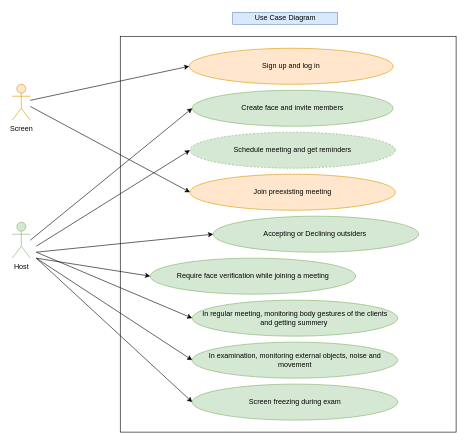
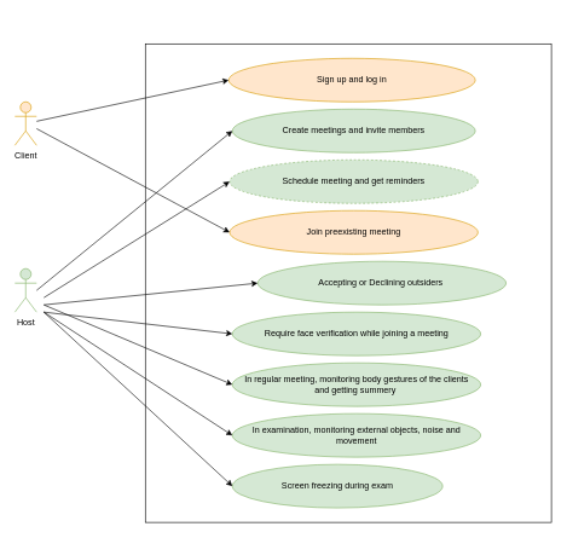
  <mxCell id="0" />
  <mxCell id="1" parent="0" />
  <mxCell id="2" value="" style="rounded=0;whiteSpace=wrap;html=1;" vertex="1" parent="1"><mxGeometry x="200" y="60" width="560" height="660" as="geometry" /></mxCell>
  <mxCell id="3" value="Host" style="shape=umlActor;verticalLabelPosition=bottom;verticalAlign=top;html=1;outlineConnect=0;fillColor=#d5e8d4;strokeColor=#82b366;" vertex="1" parent="1"><mxGeometry x="20" y="370" width="30" height="60" as="geometry" /></mxCell>
  <mxCell id="4" value="Sign up and log in" style="ellipse;whiteSpace=wrap;html=1;fillColor=#ffe6cc;strokeColor=#d79b00;" vertex="1" parent="1"><mxGeometry x="315" y="80" width="340" height="60" as="geometry" /></mxCell>
- <mxCell id="5" value="Create face and invite members" style="ellipse;whiteSpace=wrap;html=1;fillColor=#d5e8d4;strokeColor=#82b366;" vertex="1" parent="1"><mxGeometry x="320" y="150" width="335" height="60" as="geometry" /></mxCell>
+ <mxCell id="5" value="Create meetings and invite members" style="ellipse;whiteSpace=wrap;html=1;fillColor=#d5e8d4;strokeColor=#82b366;" vertex="1" parent="1"><mxGeometry x="320" y="150" width="335" height="60" as="geometry" /></mxCell>
  <mxCell id="6" value="Schedule meeting and get reminders" style="ellipse;whiteSpace=wrap;html=1;fillColor=#d5e8d4;strokeColor=#82b366;dashed=1;" vertex="1" parent="1"><mxGeometry x="316.25" y="220" width="342.5" height="60" as="geometry" /></mxCell>
  <mxCell id="7" value="Join preexisting meeting" style="ellipse;whiteSpace=wrap;html=1;fillColor=#ffe6cc;strokeColor=#d79b00;" vertex="1" parent="1"><mxGeometry x="316.25" y="290" width="342.5" height="60" as="geometry" /></mxCell>
- <mxCell id="8" value="Require face verification while joining a meeting" style="ellipse;whiteSpace=wrap;html=1;fillColor=#d5e8d4;strokeColor=#82b366;" vertex="1" parent="1"><mxGeometry x="250" y="430" width="342.5" height="60" as="geometry" /></mxCell>
+ <mxCell id="8" value="Require face verification while joining a meeting" style="ellipse;whiteSpace=wrap;html=1;fillColor=#d5e8d4;strokeColor=#82b366;" vertex="1" parent="1"><mxGeometry x="320" y="430" width="342.5" height="60" as="geometry" /></mxCell>
  <mxCell id="9" value="In regular meeting, monitoring body gestures of the clients&lt;br&gt;and getting summery&amp;nbsp;" style="ellipse;whiteSpace=wrap;html=1;fillColor=#d5e8d4;strokeColor=#82b366;" vertex="1" parent="1"><mxGeometry x="320" y="500" width="342.5" height="60" as="geometry" /></mxCell>
  <mxCell id="10" value="In examination, monitoring external objects, noise and movement" style="ellipse;whiteSpace=wrap;html=1;fillColor=#d5e8d4;strokeColor=#82b366;" vertex="1" parent="1"><mxGeometry x="320" y="570" width="342.5" height="60" as="geometry" /></mxCell>
- <mxCell id="11" value="Screen freezing during exam" style="ellipse;whiteSpace=wrap;html=1;fillColor=#d5e8d4;strokeColor=#82b366;" vertex="1" parent="1"><mxGeometry x="320" y="640" width="342.5" height="60" as="geometry" /></mxCell>
+ <mxCell id="11" value="Screen freezing during exam" style="ellipse;whiteSpace=wrap;html=1;fillColor=#d5e8d4;strokeColor=#82b366;" vertex="1" parent="1"><mxGeometry x="320" y="640" width="290" height="60" as="geometry" /></mxCell>
  <mxCell id="12" value="Accepting or Declining outsiders&amp;nbsp;" style="ellipse;whiteSpace=wrap;html=1;fillColor=#d5e8d4;strokeColor=#82b366;" vertex="1" parent="1"><mxGeometry x="355" y="360" width="342.5" height="60" as="geometry" /></mxCell>
  <mxCell id="13" style="edgeStyle=orthogonalEdgeStyle;rounded=0;orthogonalLoop=1;jettySize=auto;html=1;exitX=0.5;exitY=1;exitDx=0;exitDy=0;" edge="1" parent="1" source="2" target="2"><mxGeometry relative="1" as="geometry" /></mxCell>
- <mxCell id="14" value="Use Case Diagram" style="text;html=1;strokeColor=#6c8ebf;align=center;verticalAlign=middle;whiteSpace=wrap;rounded=0;fillColor=#dae8fc;" vertex="1" parent="1"><mxGeometry x="387.5" y="20" width="175" height="20" as="geometry" /></mxCell>
- <mxCell id="15" value="Screen" style="shape=umlActor;verticalLabelPosition=bottom;verticalAlign=top;html=1;fillColor=#ffe6cc;strokeColor=#d79b00;" vertex="1" parent="1"><mxGeometry x="20" y="140" width="30" height="60" as="geometry" /></mxCell>
+ <mxCell id="15" value="Client" style="shape=umlActor;verticalLabelPosition=bottom;verticalAlign=top;html=1;fillColor=#ffe6cc;strokeColor=#d79b00;" vertex="1" parent="1"><mxGeometry x="20" y="140" width="30" height="60" as="geometry" /></mxCell>
  <mxCell id="16" value="" style="endArrow=classic;html=1;" edge="1" parent="1" source="15"><mxGeometry width="50" height="50" relative="1" as="geometry"><mxPoint x="168" y="170" as="sourcePoint" /><mxPoint x="315" y="110" as="targetPoint" /></mxGeometry></mxCell>
  <mxCell id="17" value="" style="endArrow=classic;html=1;entryX=0;entryY=0.5;entryDx=0;entryDy=0;" edge="1" parent="1" target="7"><mxGeometry width="50" height="50" relative="1" as="geometry"><mxPoint x="50" y="177" as="sourcePoint" /><mxPoint x="325" y="120" as="targetPoint" /></mxGeometry></mxCell>
  <mxCell id="18" value="" style="endArrow=classic;html=1;entryX=0;entryY=0.5;entryDx=0;entryDy=0;" edge="1" parent="1" target="9"><mxGeometry width="50" height="50" relative="1" as="geometry"><mxPoint x="60" y="420" as="sourcePoint" /><mxPoint x="320" y="543" as="targetPoint" /></mxGeometry></mxCell>
  <mxCell id="19" value="" style="endArrow=classic;html=1;entryX=0;entryY=0.5;entryDx=0;entryDy=0;" edge="1" parent="1" target="6"><mxGeometry width="50" height="50" relative="1" as="geometry"><mxPoint x="60" y="410" as="sourcePoint" /><mxPoint x="330" y="540" as="targetPoint" /></mxGeometry></mxCell>
  <mxCell id="20" value="" style="endArrow=classic;html=1;entryX=0;entryY=0.5;entryDx=0;entryDy=0;" edge="1" parent="1" target="5"><mxGeometry width="50" height="50" relative="1" as="geometry"><mxPoint x="50" y="400" as="sourcePoint" /><mxPoint x="340" y="550" as="targetPoint" /></mxGeometry></mxCell>
  <mxCell id="21" value="" style="endArrow=classic;html=1;entryX=0;entryY=0.5;entryDx=0;entryDy=0;" edge="1" parent="1" target="12"><mxGeometry width="50" height="50" relative="1" as="geometry"><mxPoint x="60" y="420" as="sourcePoint" /><mxPoint x="326.25" y="260" as="targetPoint" /></mxGeometry></mxCell>
  <mxCell id="22" value="" style="endArrow=classic;html=1;entryX=0;entryY=0.5;entryDx=0;entryDy=0;" edge="1" parent="1" target="8"><mxGeometry width="50" height="50" relative="1" as="geometry"><mxPoint x="60" y="430" as="sourcePoint" /><mxPoint x="330" y="400" as="targetPoint" /></mxGeometry></mxCell>
  <mxCell id="23" value="" style="endArrow=classic;html=1;entryX=0;entryY=0.5;entryDx=0;entryDy=0;" edge="1" parent="1" target="10"><mxGeometry width="50" height="50" relative="1" as="geometry"><mxPoint x="60" y="430" as="sourcePoint" /><mxPoint x="330" y="470" as="targetPoint" /></mxGeometry></mxCell>
  <mxCell id="24" value="" style="endArrow=classic;html=1;entryX=0;entryY=0.5;entryDx=0;entryDy=0;" edge="1" parent="1" target="11"><mxGeometry width="50" height="50" relative="1" as="geometry"><mxPoint x="60" y="430" as="sourcePoint" /><mxPoint x="340" y="480" as="targetPoint" /></mxGeometry></mxCell>
